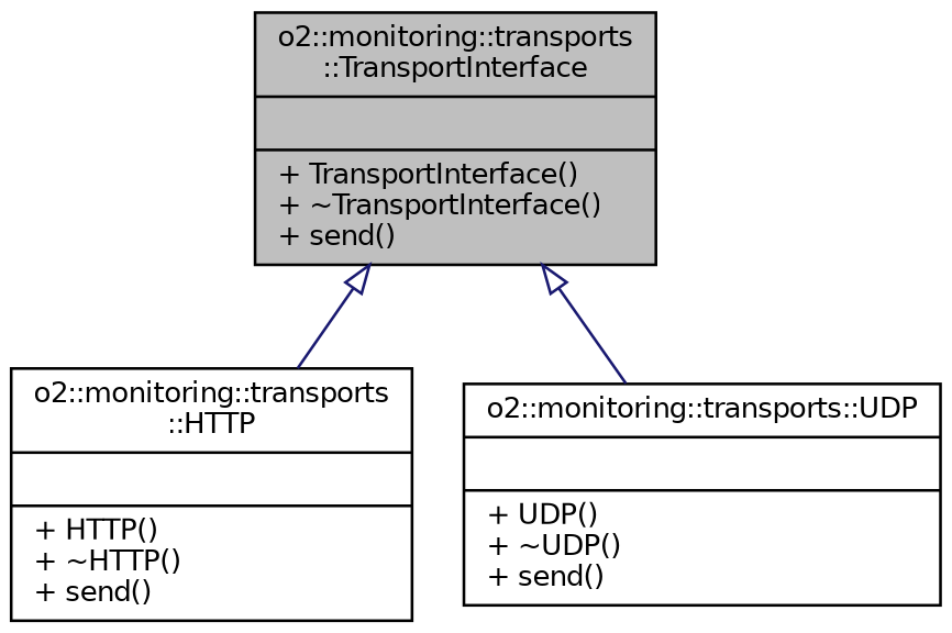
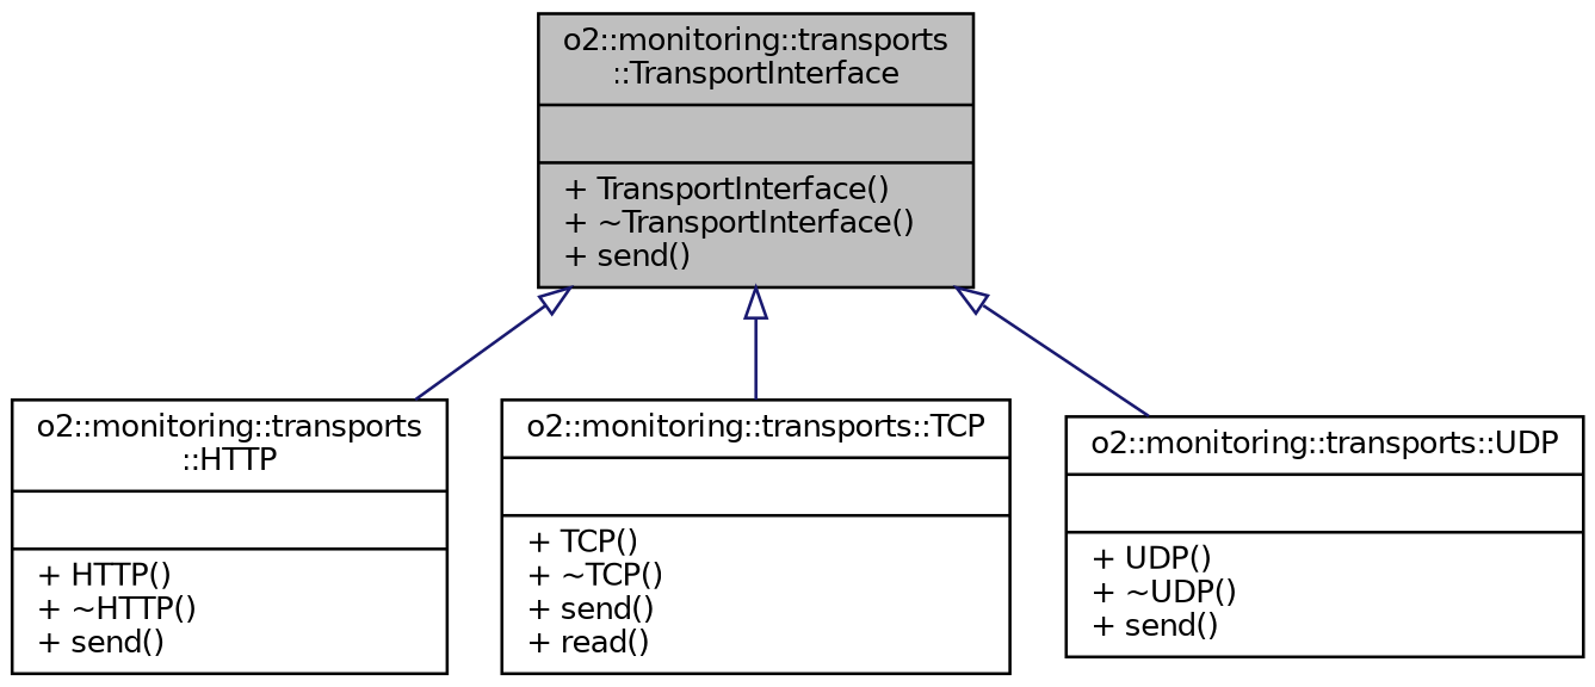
  digraph {
    fontname="DejaVu Sans"
    node [color=black fontname="DejaVu Sans" fontsize=10 shape=record]
    edge [arrowtail=onormal color=midnightblue dir=back fontname="DejaVu Sans" fontsize=10 labelfontname=Helvetica labelfontsize=10 style=solid]
    n1 [fillcolor=grey75 fontcolor=black height=0.2 label="{o2::monitoring::transports\l::TransportInterface\n||+ TransportInterface()\l+ ~TransportInterface()\l+ send()\l}" style=filled width=0.4]
    n2 [height=0.2 label="{o2::monitoring::transports\l::HTTP\n||+ HTTP()\l+ ~HTTP()\l+ send()\l}" width=0.4]
+   n3 [height=0.2 label="{o2::monitoring::transports::TCP\n||+ TCP()\l+ ~TCP()\l+ send()\l+ read()\l}" width=0.4]
    n4 [height=0.2 label="{o2::monitoring::transports::UDP\n||+ UDP()\l+ ~UDP()\l+ send()\l}" width=0.4]
    n1 -> n2
+   n1 -> n3
    n1 -> n4
  }
